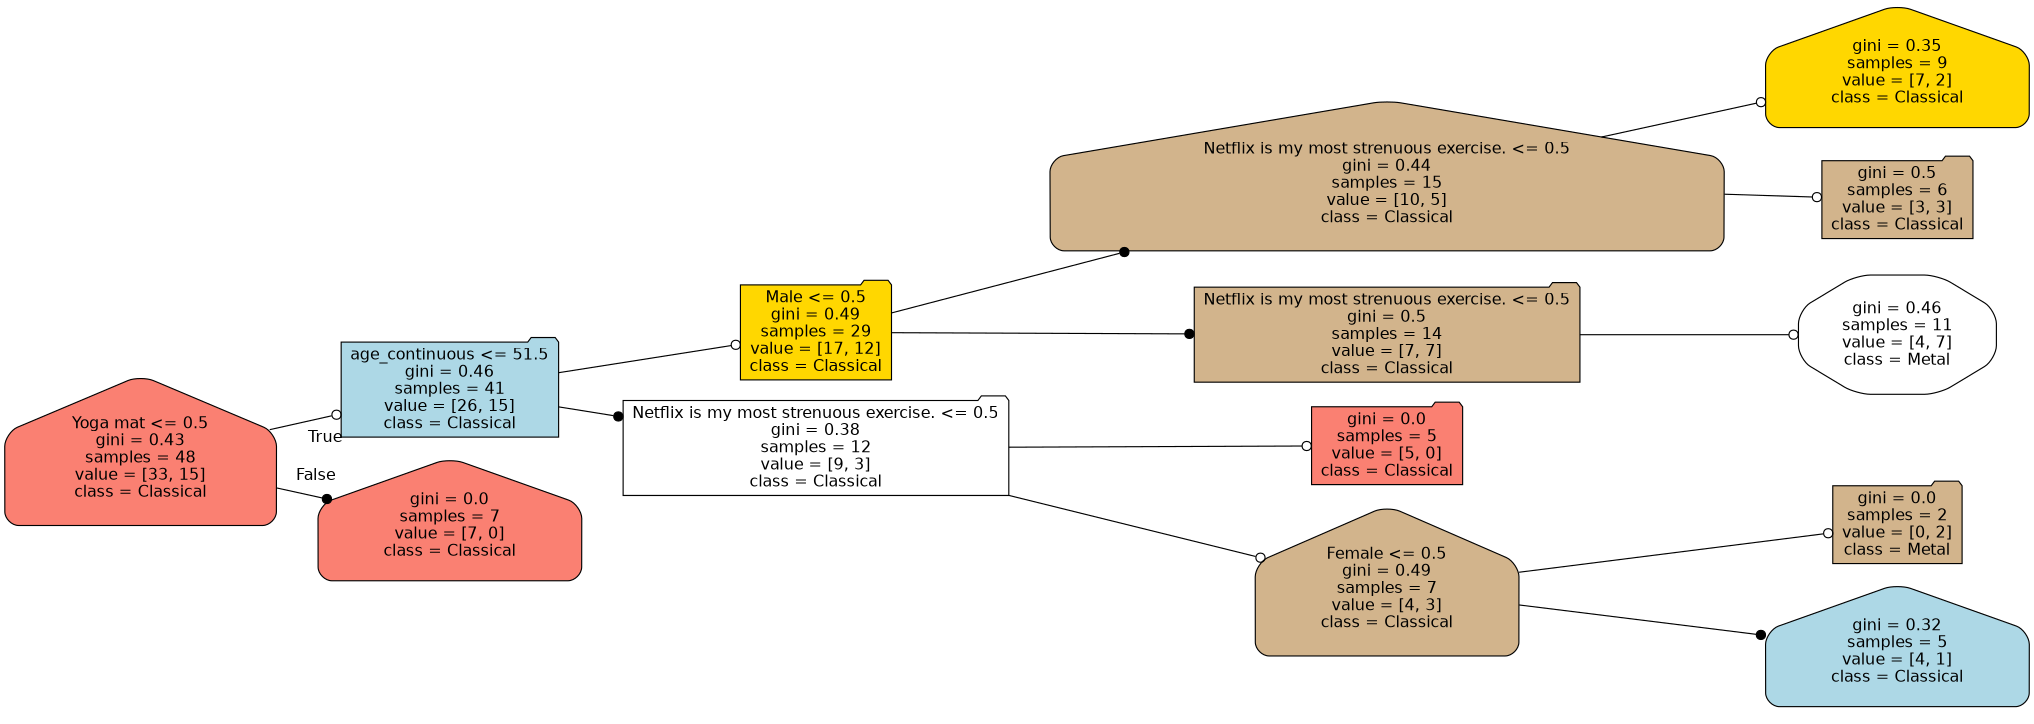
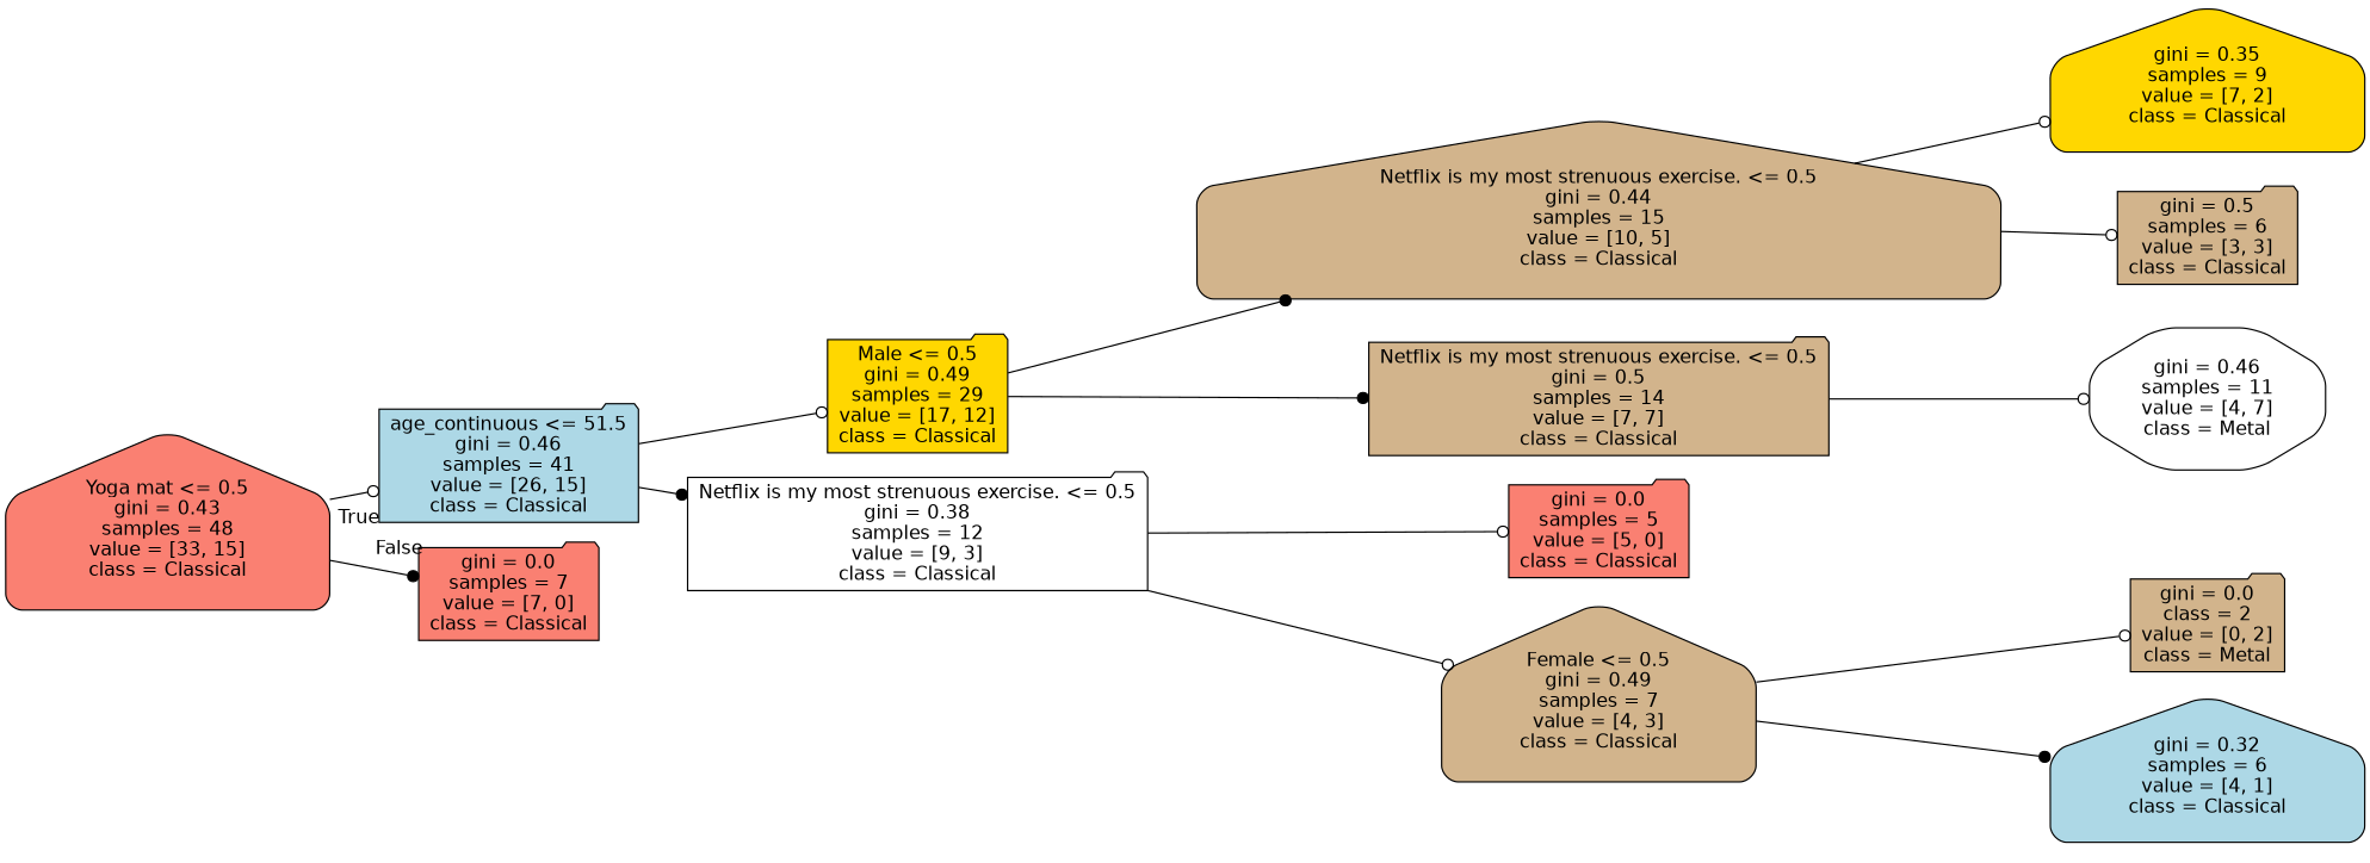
  digraph {
    rankdir=LR
    node [color=black fillcolor=tan fontname=helvetica shape=folder style="filled, rounded"]
    edge [arrowhead=odot fontname=helvetica]
    n1 [fillcolor=salmon label="Yoga mat <= 0.5\ngini = 0.43\nsamples = 48\nvalue = [33, 15]\nclass = Classical" shape=house]
    n2 [fillcolor=lightblue label="age_continuous <= 51.5\ngini = 0.46\nsamples = 41\nvalue = [26, 15]\nclass = Classical"]
-   n3 [fillcolor=salmon label="gini = 0.0\nsamples = 7\nvalue = [7, 0]\nclass = Classical" shape=house]
+   n3 [fillcolor=salmon label="gini = 0.0\nsamples = 7\nvalue = [7, 0]\nclass = Classical"]
    n4 [fillcolor=gold label="Male <= 0.5\ngini = 0.49\nsamples = 29\nvalue = [17, 12]\nclass = Classical"]
    n5 [fillcolor=white label="Netflix is my most strenuous exercise. <= 0.5\ngini = 0.38\nsamples = 12\nvalue = [9, 3]\nclass = Classical"]
    n6 [label="Netflix is my most strenuous exercise. <= 0.5\ngini = 0.44\nsamples = 15\nvalue = [10, 5]\nclass = Classical" shape=house]
    n7 [label="Netflix is my most strenuous exercise. <= 0.5\ngini = 0.5\nsamples = 14\nvalue = [7, 7]\nclass = Classical"]
    n8 [fillcolor=salmon label="gini = 0.0\nsamples = 5\nvalue = [5, 0]\nclass = Classical"]
    n9 [label="Female <= 0.5\ngini = 0.49\nsamples = 7\nvalue = [4, 3]\nclass = Classical" shape=house]
    n10 [fillcolor=gold label="gini = 0.35\nsamples = 9\nvalue = [7, 2]\nclass = Classical" shape=house]
    n11 [label="gini = 0.5\nsamples = 6\nvalue = [3, 3]\nclass = Classical"]
    n12 [fillcolor=white label="gini = 0.46\nsamples = 11\nvalue = [4, 7]\nclass = Metal" shape=octagon]
-   n13 [label="gini = 0.0\nsamples = 2\nvalue = [0, 2]\nclass = Metal"]
-   n14 [fillcolor=lightblue label="gini = 0.32\nsamples = 5\nvalue = [4, 1]\nclass = Classical" shape=house]
+   n13 [label="gini = 0.0\nclass = 2\nvalue = [0, 2]\nclass = Metal"]
+   n14 [fillcolor=lightblue label="gini = 0.32\nsamples = 6\nvalue = [4, 1]\nclass = Classical" shape=house]
    n1 -> n2 [headlabel=True labelangle=45 labeldistance=2.5]
    n1 -> n3 [arrowhead=dot headlabel=False labelangle=-45 labeldistance=2.5]
    n2 -> n4
    n2 -> n5 [arrowhead=dot]
    n4 -> n6 [arrowhead=dot]
    n4 -> n7 [arrowhead=dot]
    n5 -> n8
    n5 -> n9
    n6 -> n10
    n6 -> n11
    n7 -> n12
    n9 -> n13
    n9 -> n14 [arrowhead=dot]
  }
